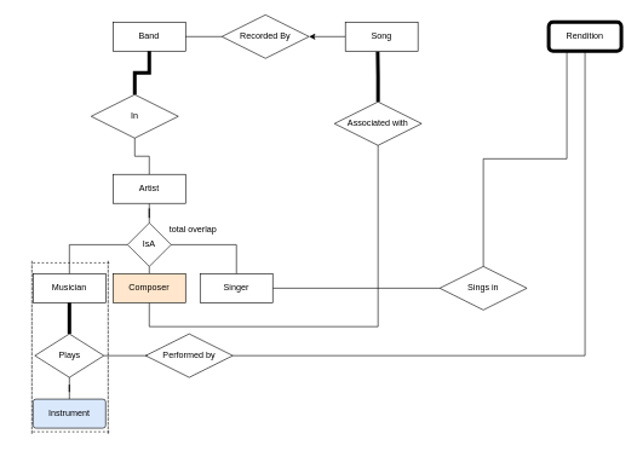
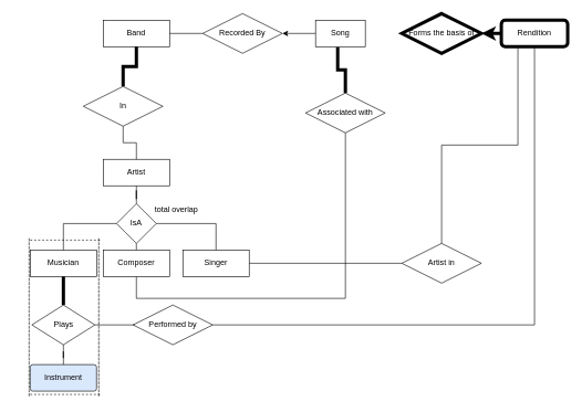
  <mxCell id="0" />
  <mxCell id="1" parent="0" />
  <mxCell id="2" value="Band" style="whiteSpace=wrap;html=1;align=center;" vertex="1" parent="1"><mxGeometry x="155" y="30" width="100" height="40" as="geometry" /></mxCell>
  <mxCell id="3" value="" style="edgeStyle=orthogonalEdgeStyle;rounded=0;orthogonalLoop=1;jettySize=auto;html=1;endArrow=none;endFill=0;strokeWidth=1;" edge="1" parent="1" source="4" target="27"><mxGeometry relative="1" as="geometry" /></mxCell>
  <mxCell id="4" value="Artist" style="whiteSpace=wrap;html=1;align=center;" vertex="1" parent="1"><mxGeometry x="155" y="240" width="100" height="40" as="geometry" /></mxCell>
  <mxCell id="5" value="Musician" style="whiteSpace=wrap;html=1;align=center;" vertex="1" parent="1"><mxGeometry x="45" y="377" width="100" height="40" as="geometry" /></mxCell>
  <mxCell id="6" style="edgeStyle=orthogonalEdgeStyle;rounded=0;orthogonalLoop=1;jettySize=auto;html=1;entryX=0;entryY=0.5;entryDx=0;entryDy=0;startArrow=none;startFill=0;endArrow=none;endFill=0;strokeWidth=1;" edge="1" parent="1" source="7" target="33"><mxGeometry relative="1" as="geometry" /></mxCell>
  <mxCell id="7" value="Singer" style="whiteSpace=wrap;html=1;align=center;" vertex="1" parent="1"><mxGeometry x="275" y="377" width="100" height="40" as="geometry" /></mxCell>
  <mxCell id="8" style="edgeStyle=orthogonalEdgeStyle;rounded=0;orthogonalLoop=1;jettySize=auto;html=1;exitX=0.5;exitY=0;exitDx=0;exitDy=0;entryX=0.5;entryY=1;entryDx=0;entryDy=0;endArrow=none;endFill=0;strokeWidth=1;" edge="1" parent="1" source="10" target="27"><mxGeometry relative="1" as="geometry" /></mxCell>
  <mxCell id="9" style="edgeStyle=orthogonalEdgeStyle;rounded=0;orthogonalLoop=1;jettySize=auto;html=1;entryX=0.5;entryY=1;entryDx=0;entryDy=0;startArrow=none;startFill=0;endArrow=none;endFill=0;strokeWidth=1;" edge="1" parent="1" source="10" target="21"><mxGeometry relative="1" as="geometry"><Array as="points"><mxPoint x="205" y="450" /><mxPoint x="520" y="450" /></Array></mxGeometry></mxCell>
- <mxCell id="10" value="Composer" style="whiteSpace=wrap;html=1;align=center;fillColor=#ffe6cc;" vertex="1" parent="1"><mxGeometry x="155" y="377" width="100" height="40" as="geometry" /></mxCell>
+ <mxCell id="10" value="Composer" style="whiteSpace=wrap;html=1;align=center;" vertex="1" parent="1"><mxGeometry x="155" y="377" width="100" height="40" as="geometry" /></mxCell>
  <mxCell id="11" value="" style="edgeStyle=orthogonalEdgeStyle;rounded=0;orthogonalLoop=1;jettySize=auto;html=1;endArrow=none;endFill=0;" edge="1" parent="1" source="12" target="31"><mxGeometry relative="1" as="geometry" /></mxCell>
  <mxCell id="12" value="Instrument" style="rounded=1;arcSize=10;whiteSpace=wrap;html=1;align=center;fillColor=#dae8fc;" vertex="1" parent="1"><mxGeometry x="45" y="550" width="100" height="40" as="geometry" /></mxCell>
  <mxCell id="13" style="edgeStyle=orthogonalEdgeStyle;rounded=0;orthogonalLoop=1;jettySize=auto;html=1;entryX=1;entryY=0.5;entryDx=0;entryDy=0;startArrow=none;startFill=0;endArrow=classic;endFill=1;strokeWidth=1;" edge="1" parent="1" source="14" target="18"><mxGeometry relative="1" as="geometry" /></mxCell>
- <mxCell id="14" value="Song" style="whiteSpace=wrap;html=1;align=center;" vertex="1" parent="1"><mxGeometry x="475" y="30" width="100" height="40" as="geometry" /></mxCell>
+ <mxCell id="14" value="Song" style="whiteSpace=wrap;html=1;align=center;" vertex="1" parent="1"><mxGeometry x="475" y="30" width="75" height="40" as="geometry" /></mxCell>
+ <mxCell id="15" value="" style="edgeStyle=orthogonalEdgeStyle;rounded=0;orthogonalLoop=1;jettySize=auto;html=1;endArrow=classic;endFill=1;strokeWidth=5;" edge="1" parent="1" source="16" target="19"><mxGeometry relative="1" as="geometry" /></mxCell>
  <mxCell id="16" value="Rendition" style="whiteSpace=wrap;html=1;align=center;strokeColor=default;strokeWidth=5;fillColor=none;gradientColor=none;rounded=1;" vertex="1" parent="1"><mxGeometry x="755" y="30" width="100" height="40" as="geometry" /></mxCell>
  <mxCell id="17" style="edgeStyle=orthogonalEdgeStyle;rounded=0;orthogonalLoop=1;jettySize=auto;html=1;entryX=1;entryY=0.5;entryDx=0;entryDy=0;startArrow=none;startFill=0;endArrow=none;endFill=0;strokeWidth=1;" edge="1" parent="1" source="18" target="2"><mxGeometry relative="1" as="geometry" /></mxCell>
  <mxCell id="18" value="Recorded By" style="shape=rhombus;perimeter=rhombusPerimeter;whiteSpace=wrap;html=1;align=center;strokeColor=default;strokeWidth=1;fillColor=none;gradientColor=none;" vertex="1" parent="1"><mxGeometry x="305" y="20" width="120" height="60" as="geometry" /></mxCell>
+ <mxCell id="19" value="Forms the basis of" style="shape=rhombus;perimeter=rhombusPerimeter;whiteSpace=wrap;html=1;align=center;strokeColor=default;strokeWidth=5;fillColor=none;gradientColor=none;" vertex="1" parent="1"><mxGeometry x="605" y="20" width="120" height="60" as="geometry" /></mxCell>
  <mxCell id="20" style="edgeStyle=orthogonalEdgeStyle;rounded=0;orthogonalLoop=1;jettySize=auto;html=1;entryX=0.445;entryY=1.021;entryDx=0;entryDy=0;entryPerimeter=0;endArrow=none;endFill=0;strokeWidth=5;" edge="1" parent="1" source="21" target="14"><mxGeometry relative="1" as="geometry" /></mxCell>
  <mxCell id="21" value="Associated with" style="shape=rhombus;perimeter=rhombusPerimeter;whiteSpace=wrap;html=1;align=center;strokeColor=default;strokeWidth=1;fillColor=none;gradientColor=none;" vertex="1" parent="1"><mxGeometry x="460" y="140" width="120" height="60" as="geometry" /></mxCell>
  <mxCell id="22" style="edgeStyle=orthogonalEdgeStyle;rounded=0;orthogonalLoop=1;jettySize=auto;html=1;endArrow=none;endFill=0;strokeWidth=1;" edge="1" parent="1" source="24" target="4"><mxGeometry relative="1" as="geometry" /></mxCell>
  <mxCell id="23" style="edgeStyle=orthogonalEdgeStyle;rounded=0;orthogonalLoop=1;jettySize=auto;html=1;entryX=0.5;entryY=1;entryDx=0;entryDy=0;endArrow=none;endFill=0;strokeWidth=5;" edge="1" parent="1" source="24" target="2"><mxGeometry relative="1" as="geometry" /></mxCell>
  <mxCell id="24" value="In" style="shape=rhombus;perimeter=rhombusPerimeter;whiteSpace=wrap;html=1;align=center;strokeColor=default;strokeWidth=1;fillColor=none;gradientColor=none;" vertex="1" parent="1"><mxGeometry x="125" y="130" width="120" height="60" as="geometry" /></mxCell>
  <mxCell id="25" style="edgeStyle=orthogonalEdgeStyle;rounded=0;orthogonalLoop=1;jettySize=auto;html=1;exitX=0;exitY=0.5;exitDx=0;exitDy=0;entryX=0.5;entryY=0;entryDx=0;entryDy=0;endArrow=none;endFill=0;strokeWidth=1;" edge="1" parent="1" source="27" target="5"><mxGeometry relative="1" as="geometry" /></mxCell>
  <mxCell id="26" style="edgeStyle=orthogonalEdgeStyle;rounded=0;orthogonalLoop=1;jettySize=auto;html=1;endArrow=none;endFill=0;strokeWidth=1;" edge="1" parent="1" source="27" target="7"><mxGeometry relative="1" as="geometry" /></mxCell>
  <mxCell id="27" value="IsA" style="shape=rhombus;perimeter=rhombusPerimeter;whiteSpace=wrap;html=1;align=center;strokeColor=default;strokeWidth=1;fillColor=none;gradientColor=none;" vertex="1" parent="1"><mxGeometry x="175" y="307" width="60" height="60" as="geometry" /></mxCell>
  <mxCell id="28" style="edgeStyle=orthogonalEdgeStyle;rounded=0;orthogonalLoop=1;jettySize=auto;html=1;entryX=0.5;entryY=1;entryDx=0;entryDy=0;startArrow=none;startFill=0;endArrow=none;endFill=0;strokeWidth=1;" edge="1" parent="1" source="29" target="16"><mxGeometry relative="1" as="geometry" /></mxCell>
  <mxCell id="29" value="Performed by" style="shape=rhombus;perimeter=rhombusPerimeter;whiteSpace=wrap;html=1;align=center;strokeColor=default;strokeWidth=1;fillColor=none;gradientColor=none;" vertex="1" parent="1"><mxGeometry x="200" y="460" width="120" height="60" as="geometry" /></mxCell>
  <mxCell id="30" value="" style="edgeStyle=orthogonalEdgeStyle;rounded=0;orthogonalLoop=1;jettySize=auto;html=1;endArrow=none;endFill=0;strokeWidth=5;" edge="1" parent="1" source="31" target="5"><mxGeometry relative="1" as="geometry" /></mxCell>
  <mxCell id="31" value="Plays" style="shape=rhombus;perimeter=rhombusPerimeter;whiteSpace=wrap;html=1;align=center;strokeColor=default;strokeWidth=1;fillColor=none;gradientColor=none;" vertex="1" parent="1"><mxGeometry x="47.5" y="460" width="95" height="60" as="geometry" /></mxCell>
  <mxCell id="32" style="edgeStyle=orthogonalEdgeStyle;rounded=0;orthogonalLoop=1;jettySize=auto;html=1;exitX=0.5;exitY=0;exitDx=0;exitDy=0;entryX=0.25;entryY=1;entryDx=0;entryDy=0;startArrow=none;startFill=0;endArrow=none;endFill=0;strokeWidth=1;" edge="1" parent="1" source="33" target="16"><mxGeometry relative="1" as="geometry" /></mxCell>
- <mxCell id="33" value="Sings in" style="shape=rhombus;perimeter=rhombusPerimeter;whiteSpace=wrap;html=1;align=center;strokeColor=default;strokeWidth=1;fillColor=none;gradientColor=none;" vertex="1" parent="1"><mxGeometry x="605" y="367" width="120" height="60" as="geometry" /></mxCell>
+ <mxCell id="33" value="Artist in" style="shape=rhombus;perimeter=rhombusPerimeter;whiteSpace=wrap;html=1;align=center;strokeColor=default;strokeWidth=1;fillColor=none;gradientColor=none;" vertex="1" parent="1"><mxGeometry x="605" y="367" width="120" height="60" as="geometry" /></mxCell>
  <mxCell id="34" value="total overlap" style="text;html=1;align=center;verticalAlign=middle;resizable=0;points=[];autosize=1;strokeColor=none;fillColor=none;" vertex="1" parent="1"><mxGeometry x="225" y="307" width="80" height="20" as="geometry" /></mxCell>
  <mxCell id="35" value="" style="shape=partialRectangle;fillColor=none;align=left;verticalAlign=middle;strokeColor=none;spacingLeft=34;rotatable=0;points=[[0,0.5],[1,0.5]];portConstraint=eastwest;dropTarget=0;" vertex="1" parent="1"><mxGeometry y="360" width="70" height="240" as="geometry" x="20" /></mxCell>
  <mxCell id="36" value="" style="shape=partialRectangle;top=0;left=0;bottom=0;fillColor=none;stokeWidth=1;dashed=1;align=left;verticalAlign=middle;spacingLeft=4;spacingRight=4;overflow=hidden;rotatable=0;points=[];portConstraint=eastwest;part=1;" vertex="1" connectable="0" parent="35"><mxGeometry width="23.333" height="240" as="geometry" /></mxCell>
  <mxCell id="37" value="" style="shape=partialRectangle;fillColor=none;align=left;verticalAlign=middle;strokeColor=none;spacingLeft=34;rotatable=0;points=[[0,0.5],[1,0.5]];portConstraint=eastwest;dropTarget=0;" vertex="1" parent="1"><mxGeometry x="125" y="360" width="70" height="240" as="geometry" /></mxCell>
  <mxCell id="38" value="" style="shape=partialRectangle;top=0;left=0;bottom=0;fillColor=none;stokeWidth=1;dashed=1;align=left;verticalAlign=middle;spacingLeft=4;spacingRight=4;overflow=hidden;rotatable=0;points=[];portConstraint=eastwest;part=1;" vertex="1" connectable="0" parent="37"><mxGeometry width="23.333" height="240" as="geometry" /></mxCell>
  <mxCell id="39" value="" style="line;strokeWidth=1;rotatable=0;dashed=1;labelPosition=right;align=left;verticalAlign=middle;spacingTop=0;spacingLeft=6;points=[];portConstraint=eastwest;fillColor=none;gradientColor=none;" vertex="1" parent="1"><mxGeometry x="45" y="590" width="105" height="10" as="geometry" /></mxCell>
  <mxCell id="40" value="" style="line;strokeWidth=1;rotatable=0;dashed=1;labelPosition=right;align=left;verticalAlign=middle;spacingTop=0;spacingLeft=6;points=[];portConstraint=eastwest;fillColor=none;gradientColor=none;" vertex="1" parent="1"><mxGeometry x="45" y="357" width="105" height="10" as="geometry" /></mxCell>
  <mxCell id="41" value="" style="line;strokeWidth=1;rotatable=0;dashed=0;labelPosition=right;align=left;verticalAlign=middle;spacingTop=0;spacingLeft=6;points=[];portConstraint=eastwest;fillColor=none;gradientColor=none;" vertex="1" parent="1"><mxGeometry x="142.5" y="485" width="60" height="10" as="geometry" /></mxCell>
